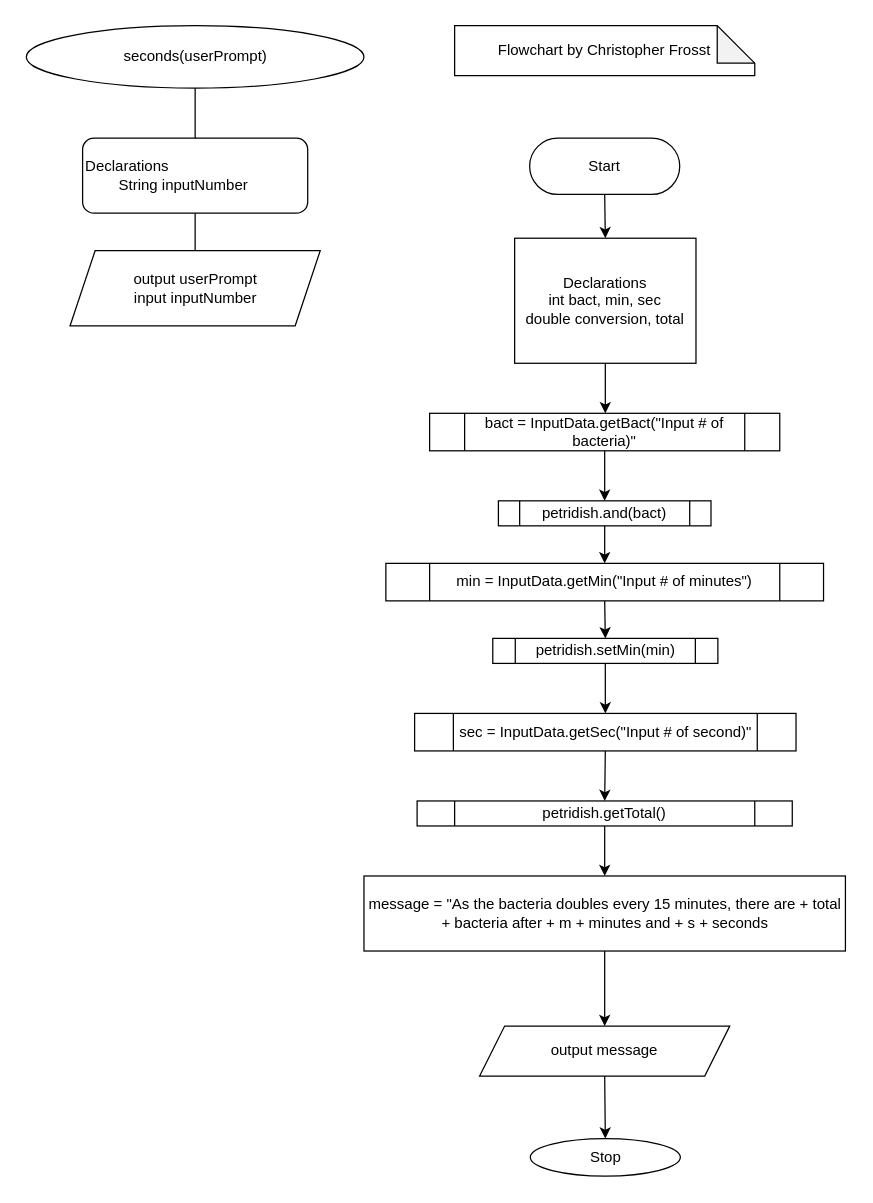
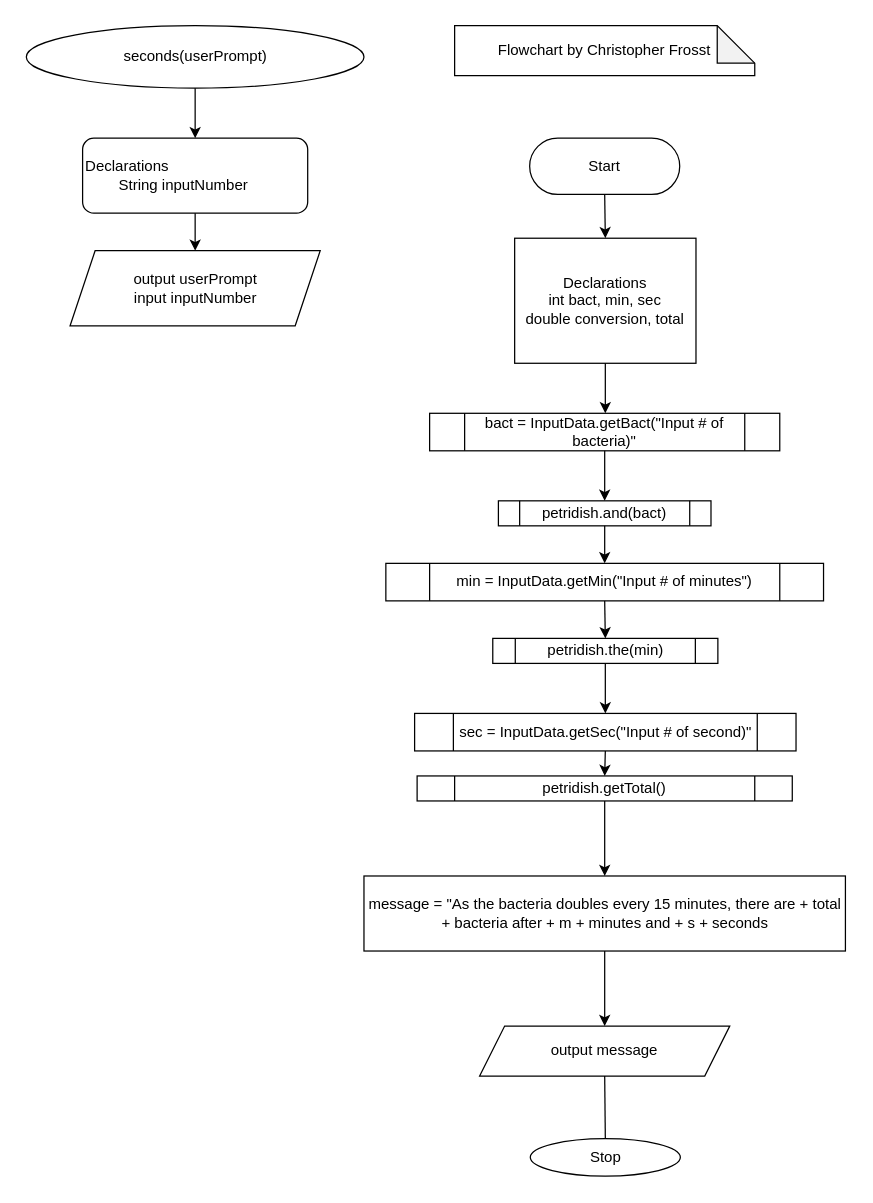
  <mxCell id="0" />
  <mxCell id="1" parent="0" />
  <mxCell id="2" value="Start" style="rounded=1;whiteSpace=wrap;html=1;arcSize=50;" parent="1" vertex="1"><mxGeometry x="423" y="110" width="120" height="45" as="geometry" /></mxCell>
  <mxCell id="3" value="Flowchart by Christopher Frosst" style="shape=note;whiteSpace=wrap;html=1;backgroundOutline=1;darkOpacity=0.05;" parent="1" vertex="1"><mxGeometry x="363" y="20" width="240" height="40" as="geometry" /></mxCell>
  <mxCell id="4" value="" style="endArrow=classic;html=1;rounded=0;exitX=0.5;exitY=1;exitDx=0;exitDy=0;entryX=0.5;entryY=0;entryDx=0;entryDy=0;" parent="1" source="2" target="5" edge="1"><mxGeometry width="50" height="50" relative="1" as="geometry"><mxPoint x="458" y="390" as="sourcePoint" /><mxPoint x="484.25" y="160" as="targetPoint" /></mxGeometry></mxCell>
  <mxCell id="5" value="Declarations&lt;br&gt;int bact, min, sec&lt;br&gt;double conversion, total&lt;br&gt;&lt;div style=&quot;text-align: left;&quot;&gt;&lt;/div&gt;" style="rounded=0;whiteSpace=wrap;html=1;" parent="1" vertex="1"><mxGeometry x="411" y="190" width="145" height="100" as="geometry" /></mxCell>
  <mxCell id="6" value="" style="endArrow=classic;html=1;rounded=0;exitX=0.5;exitY=1;exitDx=0;exitDy=0;entryX=0.5;entryY=0;entryDx=0;entryDy=0;" parent="1" source="5" edge="1"><mxGeometry width="50" height="50" relative="1" as="geometry"><mxPoint x="458" y="390" as="sourcePoint" /><mxPoint x="483.5" y="330" as="targetPoint" /></mxGeometry></mxCell>
  <mxCell id="7" value="message = &quot;As the bacteria doubles every 15 minutes, there are + total + bacteria after + m + minutes and + s + seconds" style="rounded=0;whiteSpace=wrap;html=1;" parent="1" vertex="1"><mxGeometry x="290.5" y="700" width="385" height="60" as="geometry" /></mxCell>
  <mxCell id="8" value="output message" style="shape=parallelogram;perimeter=parallelogramPerimeter;whiteSpace=wrap;html=1;fixedSize=1;" parent="1" vertex="1"><mxGeometry x="383" y="820" width="200" height="40" as="geometry" /></mxCell>
  <mxCell id="9" value="" style="endArrow=classic;html=1;rounded=0;exitX=0.5;exitY=1;exitDx=0;exitDy=0;entryX=0.5;entryY=0;entryDx=0;entryDy=0;" parent="1" source="7" target="8" edge="1"><mxGeometry width="50" height="50" relative="1" as="geometry"><mxPoint x="258" y="640" as="sourcePoint" /><mxPoint x="308" y="590" as="targetPoint" /></mxGeometry></mxCell>
  <mxCell id="10" value="Stop" style="ellipse;whiteSpace=wrap;html=1;arcSize=50;" parent="1" vertex="1"><mxGeometry x="423.5" y="910" width="120" height="30" as="geometry" /></mxCell>
- <mxCell id="11" value="" style="endArrow=classic;html=1;rounded=0;exitX=0.5;exitY=1;exitDx=0;exitDy=0;entryX=0.5;entryY=0;entryDx=0;entryDy=0;" parent="1" source="8" target="10" edge="1"><mxGeometry width="50" height="50" relative="1" as="geometry"><mxPoint x="318" y="680" as="sourcePoint" /><mxPoint x="368" y="630" as="targetPoint" /></mxGeometry></mxCell>
+ <mxCell id="11" value="" style="endArrow=none;html=1;rounded=0;exitX=0.5;exitY=1;exitDx=0;exitDy=0;entryX=0.5;entryY=0;entryDx=0;entryDy=0;" parent="1" source="8" target="10" edge="1"><mxGeometry width="50" height="50" relative="1" as="geometry"><mxPoint x="318" y="680" as="sourcePoint" /><mxPoint x="368" y="630" as="targetPoint" /></mxGeometry></mxCell>
  <mxCell id="12" value="bact = InputData.getBact(&quot;Input # of bacteria)&quot;" style="shape=process;whiteSpace=wrap;html=1;backgroundOutline=1;" vertex="1" parent="1"><mxGeometry x="343" y="330" width="280" height="30" as="geometry" /></mxCell>
  <mxCell id="13" value="petridish.and(bact)" style="shape=process;whiteSpace=wrap;html=1;backgroundOutline=1;" vertex="1" parent="1"><mxGeometry x="398" y="400" width="170" height="20" as="geometry" /></mxCell>
  <mxCell id="14" value="min = InputData.getMin(&quot;Input # of minutes&quot;)" style="shape=process;whiteSpace=wrap;html=1;backgroundOutline=1;" vertex="1" parent="1"><mxGeometry x="308" y="450" width="350" height="30" as="geometry" /></mxCell>
- <mxCell id="15" value="petridish.setMin(min)" style="shape=process;whiteSpace=wrap;html=1;backgroundOutline=1;" vertex="1" parent="1"><mxGeometry x="393.5" y="510" width="180" height="20" as="geometry" /></mxCell>
+ <mxCell id="15" value="petridish.the(min)" style="shape=process;whiteSpace=wrap;html=1;backgroundOutline=1;" vertex="1" parent="1"><mxGeometry x="393.5" y="510" width="180" height="20" as="geometry" /></mxCell>
  <mxCell id="16" value="sec = InputData.getSec(&quot;Input # of second)&quot;" style="shape=process;whiteSpace=wrap;html=1;backgroundOutline=1;" vertex="1" parent="1"><mxGeometry x="331" y="570" width="305" height="30" as="geometry" /></mxCell>
- <mxCell id="17" value="petridish.getTotal()" style="shape=process;whiteSpace=wrap;html=1;backgroundOutline=1;" vertex="1" parent="1"><mxGeometry x="333" y="640" width="300" height="20" as="geometry" /></mxCell>
+ <mxCell id="17" value="petridish.getTotal()" style="shape=process;whiteSpace=wrap;html=1;backgroundOutline=1;" vertex="1" parent="1"><mxGeometry x="333" y="620" width="300" height="20" as="geometry" /></mxCell>
  <mxCell id="18" value="" style="endArrow=classic;html=1;rounded=0;exitX=0.5;exitY=1;exitDx=0;exitDy=0;entryX=0.5;entryY=0;entryDx=0;entryDy=0;" edge="1" parent="1" source="12" target="13"><mxGeometry width="50" height="50" relative="1" as="geometry"><mxPoint x="458" y="570" as="sourcePoint" /><mxPoint x="508" y="520" as="targetPoint" /></mxGeometry></mxCell>
  <mxCell id="19" value="" style="endArrow=classic;html=1;rounded=0;exitX=0.5;exitY=1;exitDx=0;exitDy=0;entryX=0.5;entryY=0;entryDx=0;entryDy=0;" edge="1" parent="1" source="13" target="14"><mxGeometry width="50" height="50" relative="1" as="geometry"><mxPoint x="458" y="570" as="sourcePoint" /><mxPoint x="508" y="520" as="targetPoint" /></mxGeometry></mxCell>
  <mxCell id="20" value="" style="endArrow=classic;html=1;rounded=0;exitX=0.5;exitY=1;exitDx=0;exitDy=0;entryX=0.5;entryY=0;entryDx=0;entryDy=0;" edge="1" parent="1" source="14" target="15"><mxGeometry width="50" height="50" relative="1" as="geometry"><mxPoint x="458" y="570" as="sourcePoint" /><mxPoint x="508" y="520" as="targetPoint" /></mxGeometry></mxCell>
  <mxCell id="21" value="" style="endArrow=classic;html=1;rounded=0;exitX=0.5;exitY=1;exitDx=0;exitDy=0;entryX=0.5;entryY=0;entryDx=0;entryDy=0;" edge="1" parent="1" source="15" target="16"><mxGeometry width="50" height="50" relative="1" as="geometry"><mxPoint x="458" y="570" as="sourcePoint" /><mxPoint x="508" y="520" as="targetPoint" /></mxGeometry></mxCell>
  <mxCell id="22" value="" style="endArrow=classic;html=1;rounded=0;exitX=0.5;exitY=1;exitDx=0;exitDy=0;entryX=0.5;entryY=0;entryDx=0;entryDy=0;" edge="1" parent="1" source="16" target="17"><mxGeometry width="50" height="50" relative="1" as="geometry"><mxPoint x="458" y="570" as="sourcePoint" /><mxPoint x="508" y="520" as="targetPoint" /></mxGeometry></mxCell>
  <mxCell id="23" value="" style="endArrow=classic;html=1;rounded=0;exitX=0.5;exitY=1;exitDx=0;exitDy=0;entryX=0.5;entryY=0;entryDx=0;entryDy=0;" edge="1" parent="1" source="17" target="7"><mxGeometry width="50" height="50" relative="1" as="geometry"><mxPoint x="458" y="570" as="sourcePoint" /><mxPoint x="508" y="520" as="targetPoint" /></mxGeometry></mxCell>
  <mxCell id="24" value="seconds(userPrompt)" style="ellipse;whiteSpace=wrap;html=1;" vertex="1" parent="1"><mxGeometry x="20.5" y="20" width="270" height="50" as="geometry" /></mxCell>
  <mxCell id="25" value="Declarations&lt;br&gt;&lt;span style=&quot;white-space: pre;&quot;&gt;&#09;&lt;/span&gt;String inputNumber" style="whiteSpace=wrap;html=1;align=left;rounded=1;" vertex="1" parent="1"><mxGeometry x="65.5" y="110" width="180" height="60" as="geometry" /></mxCell>
  <mxCell id="26" value="output userPrompt&lt;br&gt;input inputNumber" style="shape=parallelogram;perimeter=parallelogramPerimeter;whiteSpace=wrap;html=1;fixedSize=1;" vertex="1" parent="1"><mxGeometry x="55.5" y="200" width="200" height="60" as="geometry" /></mxCell>
- <mxCell id="27" value="" style="endArrow=none;html=1;rounded=0;exitX=0.5;exitY=1;exitDx=0;exitDy=0;entryX=0.5;entryY=0;entryDx=0;entryDy=0;" edge="1" parent="1" source="24" target="25"><mxGeometry width="50" height="50" relative="1" as="geometry"><mxPoint x="128" y="270" as="sourcePoint" /><mxPoint x="178" y="220" as="targetPoint" /></mxGeometry></mxCell>
- <mxCell id="28" value="" style="endArrow=none;html=1;rounded=0;exitX=0.5;exitY=1;exitDx=0;exitDy=0;entryX=0.5;entryY=0;entryDx=0;entryDy=0;" edge="1" parent="1" source="25" target="26"><mxGeometry width="50" height="50" relative="1" as="geometry"><mxPoint x="128" y="270" as="sourcePoint" /><mxPoint x="178" y="220" as="targetPoint" /></mxGeometry></mxCell>
+ <mxCell id="27" value="" style="endArrow=classic;html=1;rounded=0;exitX=0.5;exitY=1;exitDx=0;exitDy=0;entryX=0.5;entryY=0;entryDx=0;entryDy=0;" edge="1" parent="1" source="24" target="25"><mxGeometry width="50" height="50" relative="1" as="geometry"><mxPoint x="128" y="270" as="sourcePoint" /><mxPoint x="178" y="220" as="targetPoint" /></mxGeometry></mxCell>
+ <mxCell id="28" value="" style="endArrow=classic;html=1;rounded=0;exitX=0.5;exitY=1;exitDx=0;exitDy=0;entryX=0.5;entryY=0;entryDx=0;entryDy=0;" edge="1" parent="1" source="25" target="26"><mxGeometry width="50" height="50" relative="1" as="geometry"><mxPoint x="128" y="270" as="sourcePoint" /><mxPoint x="178" y="220" as="targetPoint" /></mxGeometry></mxCell>
